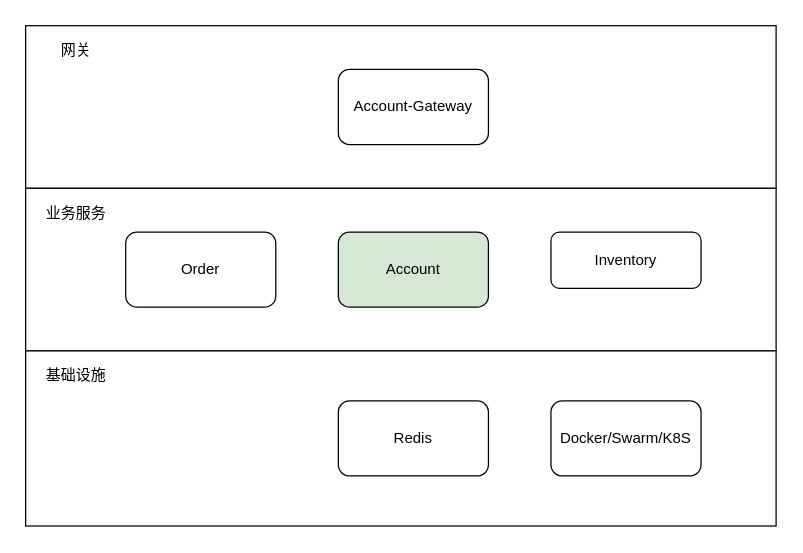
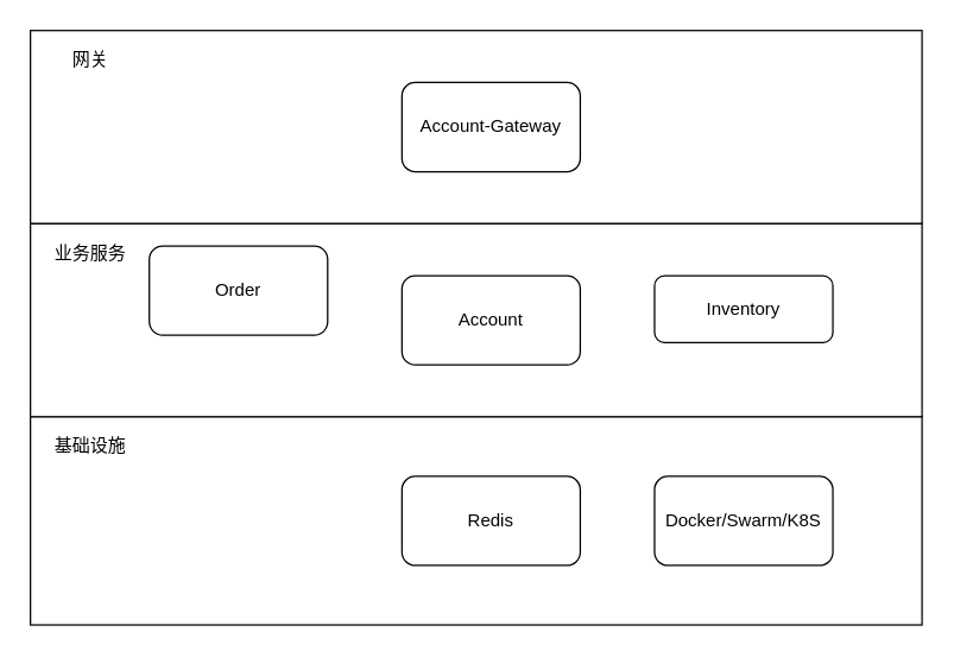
  <mxCell id="0" />
  <mxCell id="1" parent="0" />
  <mxCell id="2" value="" style="whiteSpace=wrap;html=1;" parent="1" vertex="1"><mxGeometry x="20" y="20" width="600" height="130" as="geometry" /></mxCell>
  <mxCell id="3" value="网关" style="text;html=1;align=center;verticalAlign=middle;resizable=0;points=[];autosize=1;" parent="1" vertex="1"><mxGeometry x="40" y="30" width="40" height="20" as="geometry" /></mxCell>
  <mxCell id="4" value="" style="whiteSpace=wrap;html=1;" parent="1" vertex="1"><mxGeometry x="20" y="150" width="600" height="130" as="geometry" /></mxCell>
  <mxCell id="5" value="" style="whiteSpace=wrap;html=1;" parent="1" vertex="1"><mxGeometry x="20" y="280" width="600" height="140" as="geometry" /></mxCell>
  <mxCell id="6" value="基础设施" style="text;html=1;align=center;verticalAlign=middle;resizable=0;points=[];autosize=1;" parent="1" vertex="1"><mxGeometry x="30" y="290" width="60" height="20" as="geometry" /></mxCell>
  <mxCell id="7" value="Redis" style="whiteSpace=wrap;html=1;rounded=1;" parent="1" vertex="1"><mxGeometry x="270" y="320" width="120" height="60" as="geometry" /></mxCell>
- <mxCell id="8" value="Order" style="whiteSpace=wrap;html=1;rounded=1;" parent="1" vertex="1"><mxGeometry x="100" y="185" width="120" height="60" as="geometry" /></mxCell>
- <mxCell id="9" value="Account" style="whiteSpace=wrap;html=1;rounded=1;fillColor=#d5e8d4;" parent="1" vertex="1"><mxGeometry x="270" y="185" width="120" height="60" as="geometry" /></mxCell>
+ <mxCell id="8" value="Order" style="whiteSpace=wrap;html=1;rounded=1;" parent="1" vertex="1"><mxGeometry x="100" y="165" width="120" height="60" as="geometry" /></mxCell>
+ <mxCell id="9" value="Account" style="whiteSpace=wrap;html=1;rounded=1;" parent="1" vertex="1"><mxGeometry x="270" y="185" width="120" height="60" as="geometry" /></mxCell>
  <mxCell id="10" value="Inventory" style="whiteSpace=wrap;html=1;rounded=1;" parent="1" vertex="1"><mxGeometry x="440" y="185" width="120" height="45" as="geometry" /></mxCell>
  <mxCell id="11" value="Account-Gateway" style="whiteSpace=wrap;html=1;rounded=1;" parent="1" vertex="1"><mxGeometry x="270" y="55" width="120" height="60" as="geometry" /></mxCell>
  <mxCell id="12" value="业务服务" style="text;html=1;align=center;verticalAlign=middle;resizable=0;points=[];autosize=1;" parent="1" vertex="1"><mxGeometry x="30" y="160" width="60" height="20" as="geometry" /></mxCell>
  <mxCell id="13" value="Docker/Swarm/K8S" style="whiteSpace=wrap;html=1;rounded=1;" parent="1" vertex="1"><mxGeometry x="440" y="320" width="120" height="60" as="geometry" /></mxCell>
